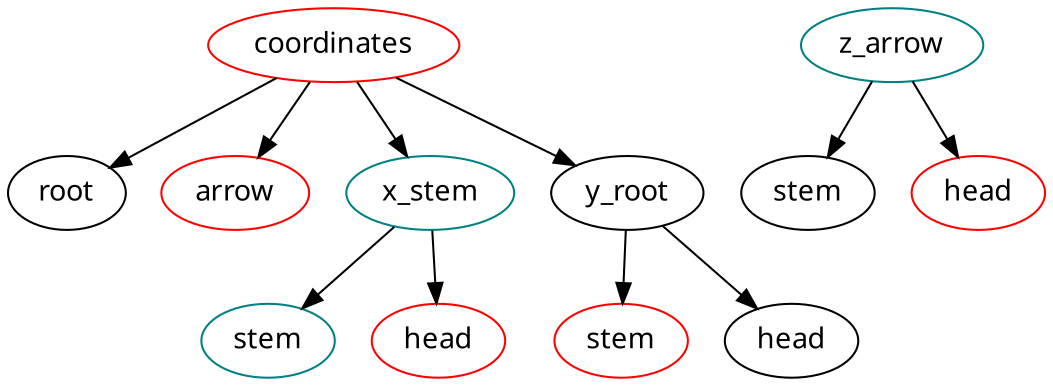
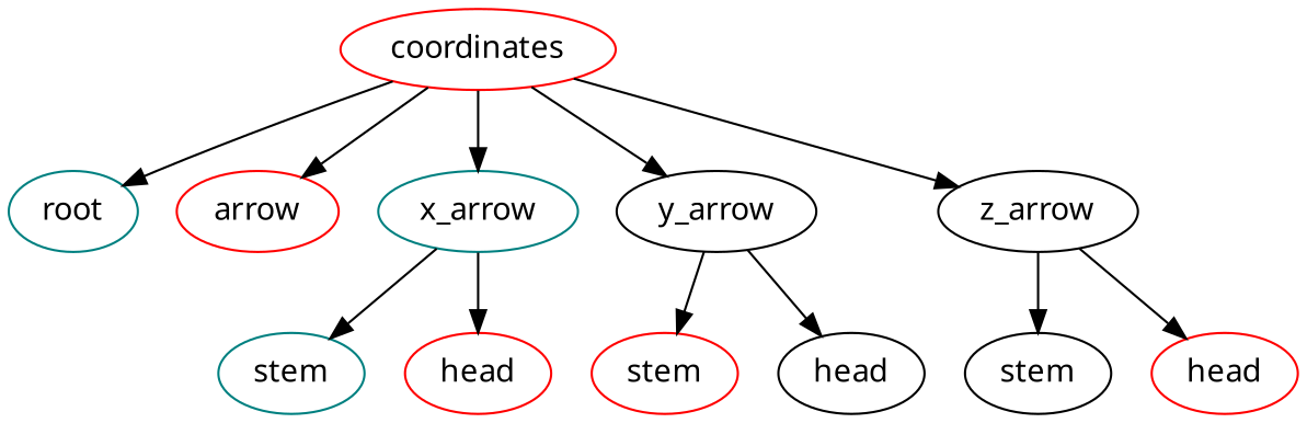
  digraph {
    fontname="Noto Sans"
    node [color=red fontname="Noto Sans"]
    edge [fontname="Noto Sans"]
-   n1 [color=black label=root]
+   n1 [color=teal label=root]
    n2 [label=coordinates]
    n3 [label=arrow]
-   n4 [color=teal label=x_stem]
-   n5 [color=black label=y_root]
-   n6 [color=teal label=z_arrow]
+   n4 [color=teal label=x_arrow]
+   n5 [color=black label=y_arrow]
+   n6 [color=black label=z_arrow]
    n7 [color=teal label=stem]
    n8 [label=head]
    n9 [label=stem]
    n10 [color=black label=head]
    n11 [color=black label=stem]
    n12 [label=head]
    n2 -> n1
    n2 -> n3
    n2 -> n4
    n2 -> n5
+   n2 -> n6
    n4 -> n7
    n4 -> n8
    n5 -> n9
    n5 -> n10
    n6 -> n11
    n6 -> n12
  }
